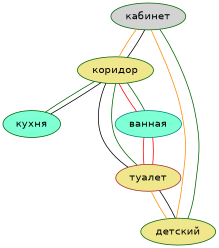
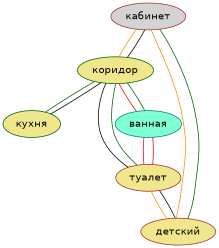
  graph {
    fontname="DejaVu Sans"
    node [color=darkgreen fillcolor=khaki fontname="DejaVu Sans" style=filled]
    edge [color=black fontname="DejaVu Sans"]
-   "кабинет" [fillcolor=lightgrey]
+   "кабинет" [color=brown fillcolor=lightgrey]
    "коридор"
-   "детский"
-   "кухня" [fillcolor=aquamarine]
+   "детский" [color=brown]
+   "кухня"
    "туалет" [color=brown]
    "ванная" [color=teal fillcolor=aquamarine]
    "кабинет" -- "коридор" [color=darkorange]
    "кабинет" -- "детский" [color=darkorange]
    "коридор" -- "кабинет"
    "коридор" -- "кухня" [color=darkgreen]
    "коридор" -- "туалет"
    "коридор" -- "ванная" [color=red]
    "детский" -- "кабинет" [color=darkgreen]
    "детский" -- "туалет"
    "кухня" -- "коридор"
    "туалет" -- "коридор" [color=darkgreen]
    "туалет" -- "детский" [color=darkorange]
    "туалет" -- "ванная" [color=red]
    "ванная" -- "коридор" [color=darkgreen]
    "ванная" -- "туалет" [color=red]
  }
